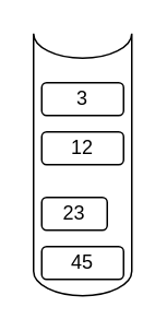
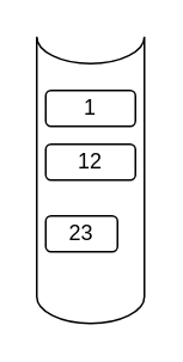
  <mxCell id="0" />
  <mxCell id="1" parent="0" />
  <mxCell id="2" value="" style="shape=cylinder3;whiteSpace=wrap;html=1;boundedLbl=1;backgroundOutline=1;size=15;lid=0;" vertex="1" parent="1"><mxGeometry x="20" y="20" width="60" height="160" as="geometry" /></mxCell>
- <mxCell id="3" value="45" style="rounded=1;whiteSpace=wrap;html=1;" vertex="1" parent="1"><mxGeometry x="25" y="150" width="50" height="20" as="geometry" /></mxCell>
- <mxCell id="4" value="3" style="rounded=1;whiteSpace=wrap;html=1;" vertex="1" parent="1"><mxGeometry x="25" y="50" width="50" height="20" as="geometry" /></mxCell>
+ <mxCell id="4" value="1" style="rounded=1;whiteSpace=wrap;html=1;" vertex="1" parent="1"><mxGeometry x="25" y="50" width="50" height="20" as="geometry" /></mxCell>
  <mxCell id="5" value="23" style="rounded=1;whiteSpace=wrap;html=1;" vertex="1" parent="1"><mxGeometry x="25" y="120" width="40" height="20" as="geometry" /></mxCell>
  <mxCell id="6" value="12" style="rounded=1;whiteSpace=wrap;html=1;" vertex="1" parent="1"><mxGeometry x="25" y="80" width="50" height="20" as="geometry" /></mxCell>
